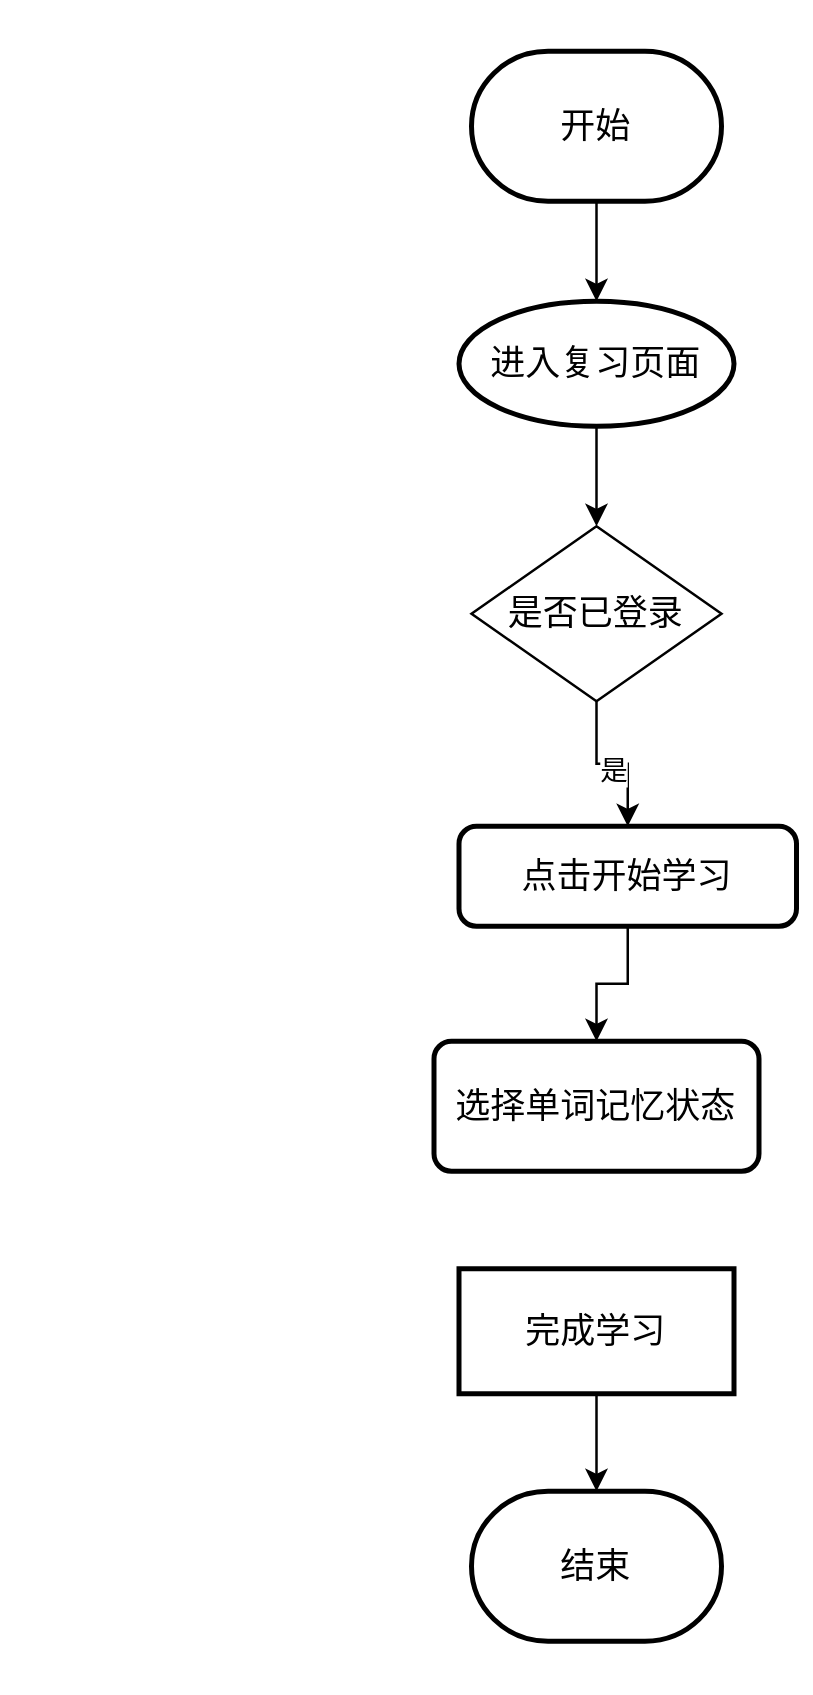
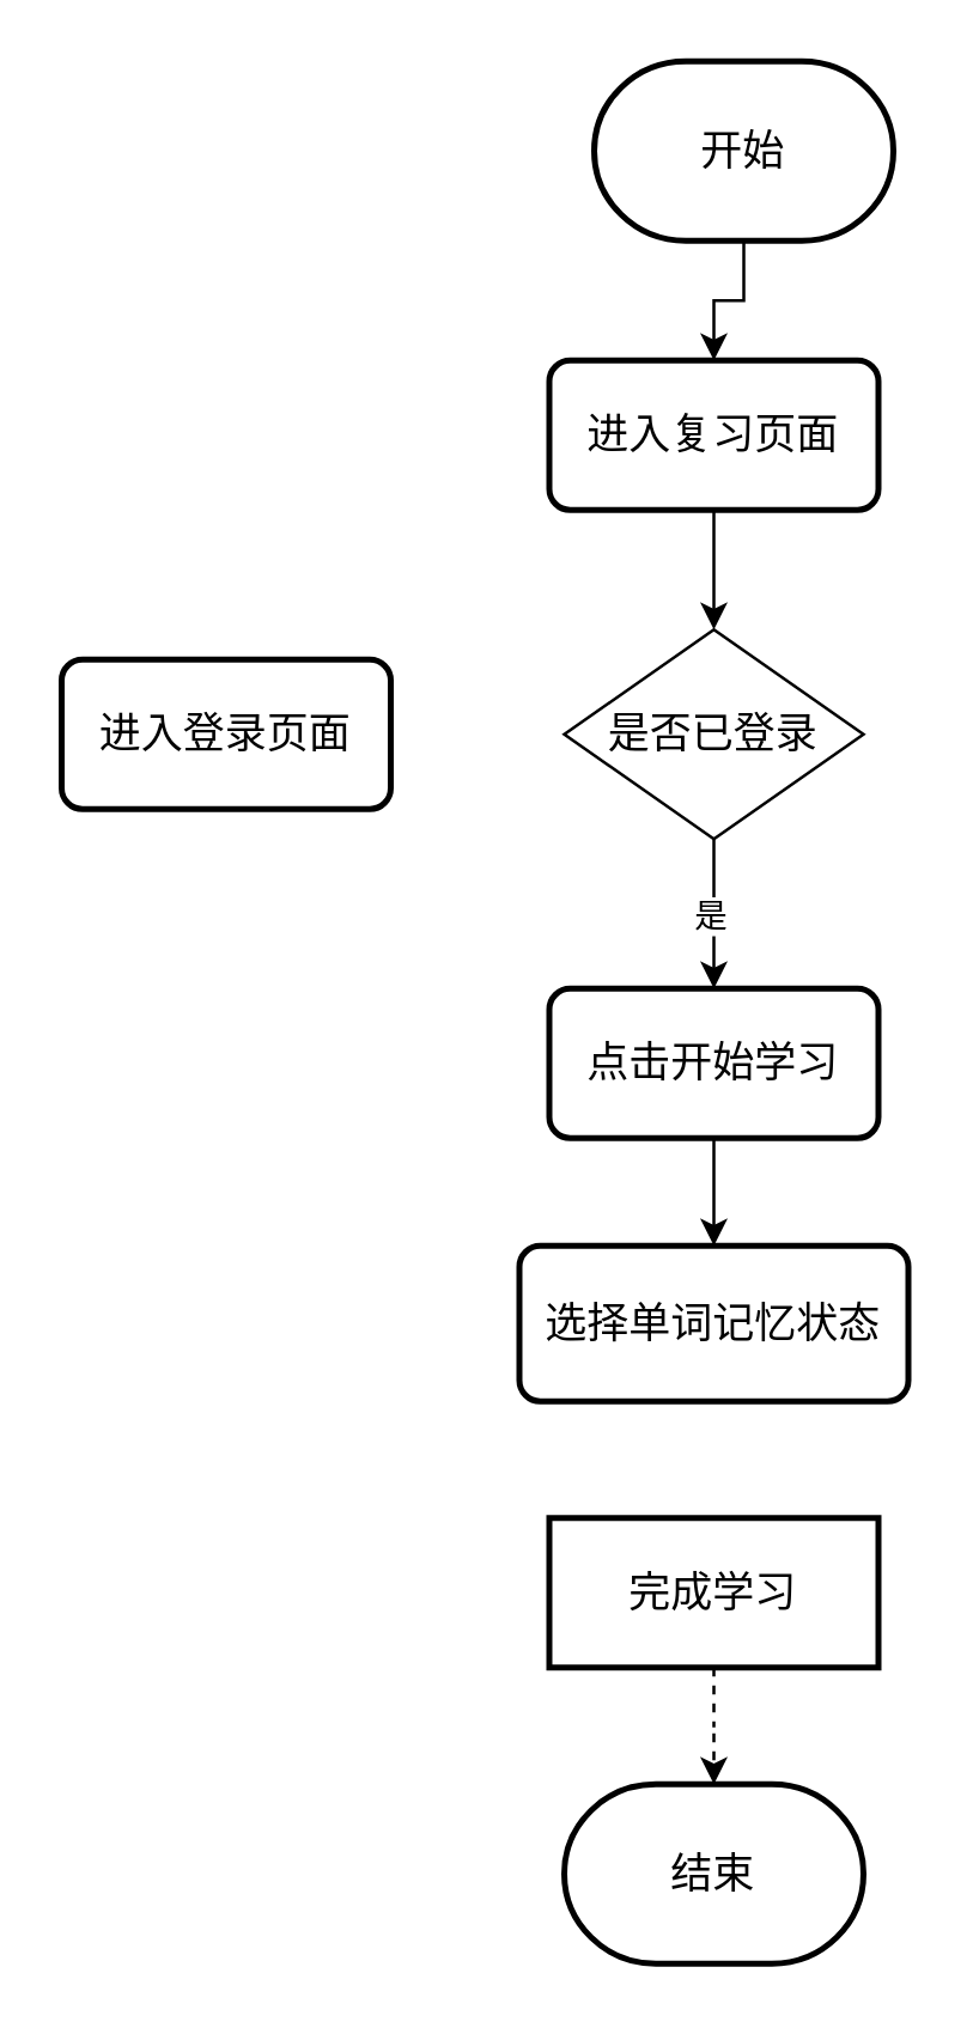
  <mxCell id="0" />
  <mxCell id="1" parent="0" />
  <mxCell id="2" value="" style="edgeStyle=orthogonalEdgeStyle;rounded=0;orthogonalLoop=1;jettySize=auto;html=1;" edge="1" parent="1" source="3" target="6"><mxGeometry relative="1" as="geometry" /></mxCell>
- <mxCell id="3" value="开始" style="strokeWidth=2;html=1;shape=mxgraph.flowchart.terminator;whiteSpace=wrap;fontSize=14;" vertex="1" parent="1"><mxGeometry x="188" y="20" width="100" height="60" as="geometry" /></mxCell>
+ <mxCell id="3" value="开始" style="strokeWidth=2;html=1;shape=mxgraph.flowchart.terminator;whiteSpace=wrap;fontSize=14;" vertex="1" parent="1"><mxGeometry x="198" y="20" width="100" height="60" as="geometry" /></mxCell>
  <mxCell id="4" value="结束" style="strokeWidth=2;html=1;shape=mxgraph.flowchart.terminator;whiteSpace=wrap;fontSize=14;" vertex="1" parent="1"><mxGeometry x="188" y="596" width="100" height="60" as="geometry" /></mxCell>
  <mxCell id="5" value="" style="edgeStyle=orthogonalEdgeStyle;rounded=0;orthogonalLoop=1;jettySize=auto;html=1;" edge="1" parent="1" source="6" target="10"><mxGeometry relative="1" as="geometry" /></mxCell>
- <mxCell id="6" value="进入复习页面" style="ellipse;whiteSpace=wrap;html=1;absoluteArcSize=1;arcSize=14;strokeWidth=2;fontSize=14;" vertex="1" parent="1"><mxGeometry x="183" y="120" width="110" height="50" as="geometry" /></mxCell>
+ <mxCell id="6" value="进入复习页面" style="rounded=1;whiteSpace=wrap;html=1;absoluteArcSize=1;arcSize=14;strokeWidth=2;fontSize=14;" vertex="1" parent="1"><mxGeometry x="183" y="120" width="110" height="50" as="geometry" /></mxCell>
+ <mxCell id="7" value="进入登录页面" style="rounded=1;whiteSpace=wrap;html=1;absoluteArcSize=1;arcSize=14;strokeWidth=2;fontSize=14;" vertex="1" parent="1"><mxGeometry x="20" y="220" width="110" height="50" as="geometry" /></mxCell>
  <mxCell id="8" value="" style="edgeStyle=orthogonalEdgeStyle;rounded=0;orthogonalLoop=1;jettySize=auto;html=1;" edge="1" parent="1" source="10" target="12"><mxGeometry relative="1" as="geometry" /></mxCell>
  <mxCell id="9" value="是" style="edgeLabel;html=1;align=center;verticalAlign=middle;resizable=0;points=[];" vertex="1" connectable="0" parent="8"><mxGeometry x="-0.008" y="-2" relative="1" as="geometry"><mxPoint as="offset" /></mxGeometry></mxCell>
  <mxCell id="10" value="是否已登录" style="shape=rhombus;perimeter=rhombusPerimeter;whiteSpace=wrap;html=1;align=center;fontSize=14;" vertex="1" parent="1"><mxGeometry x="188" y="210" width="100" height="70" as="geometry" /></mxCell>
  <mxCell id="11" value="" style="edgeStyle=orthogonalEdgeStyle;rounded=0;orthogonalLoop=1;jettySize=auto;html=1;" edge="1" parent="1" source="12" target="13"><mxGeometry relative="1" as="geometry" /></mxCell>
- <mxCell id="12" value="点击开始学习" style="rounded=1;whiteSpace=wrap;html=1;absoluteArcSize=1;arcSize=14;strokeWidth=2;fontSize=14;" vertex="1" parent="1"><mxGeometry x="183" y="330" width="135" height="40" as="geometry" /></mxCell>
+ <mxCell id="12" value="点击开始学习" style="rounded=1;whiteSpace=wrap;html=1;absoluteArcSize=1;arcSize=14;strokeWidth=2;fontSize=14;" vertex="1" parent="1"><mxGeometry x="183" y="330" width="110" height="50" as="geometry" /></mxCell>
  <mxCell id="13" value="选择单词记忆状态" style="rounded=1;whiteSpace=wrap;html=1;absoluteArcSize=1;arcSize=14;strokeWidth=2;fontSize=14;" vertex="1" parent="1"><mxGeometry x="173" y="416" width="130" height="52" as="geometry" /></mxCell>
- <mxCell id="14" value="" style="edgeStyle=orthogonalEdgeStyle;rounded=0;orthogonalLoop=1;jettySize=auto;html=1;" edge="1" parent="1" source="15" target="4"><mxGeometry relative="1" as="geometry" /></mxCell>
+ <mxCell id="14" value="" style="edgeStyle=orthogonalEdgeStyle;rounded=0;orthogonalLoop=1;jettySize=auto;html=1;dashed=1;" edge="1" parent="1" source="15" target="4"><mxGeometry relative="1" as="geometry" /></mxCell>
  <mxCell id="15" value="完成学习" style="whiteSpace=wrap;html=1;absoluteArcSize=1;arcSize=14;strokeWidth=2;fontSize=14;rounded=0;" vertex="1" parent="1"><mxGeometry x="183" y="507" width="110" height="50" as="geometry" /></mxCell>
